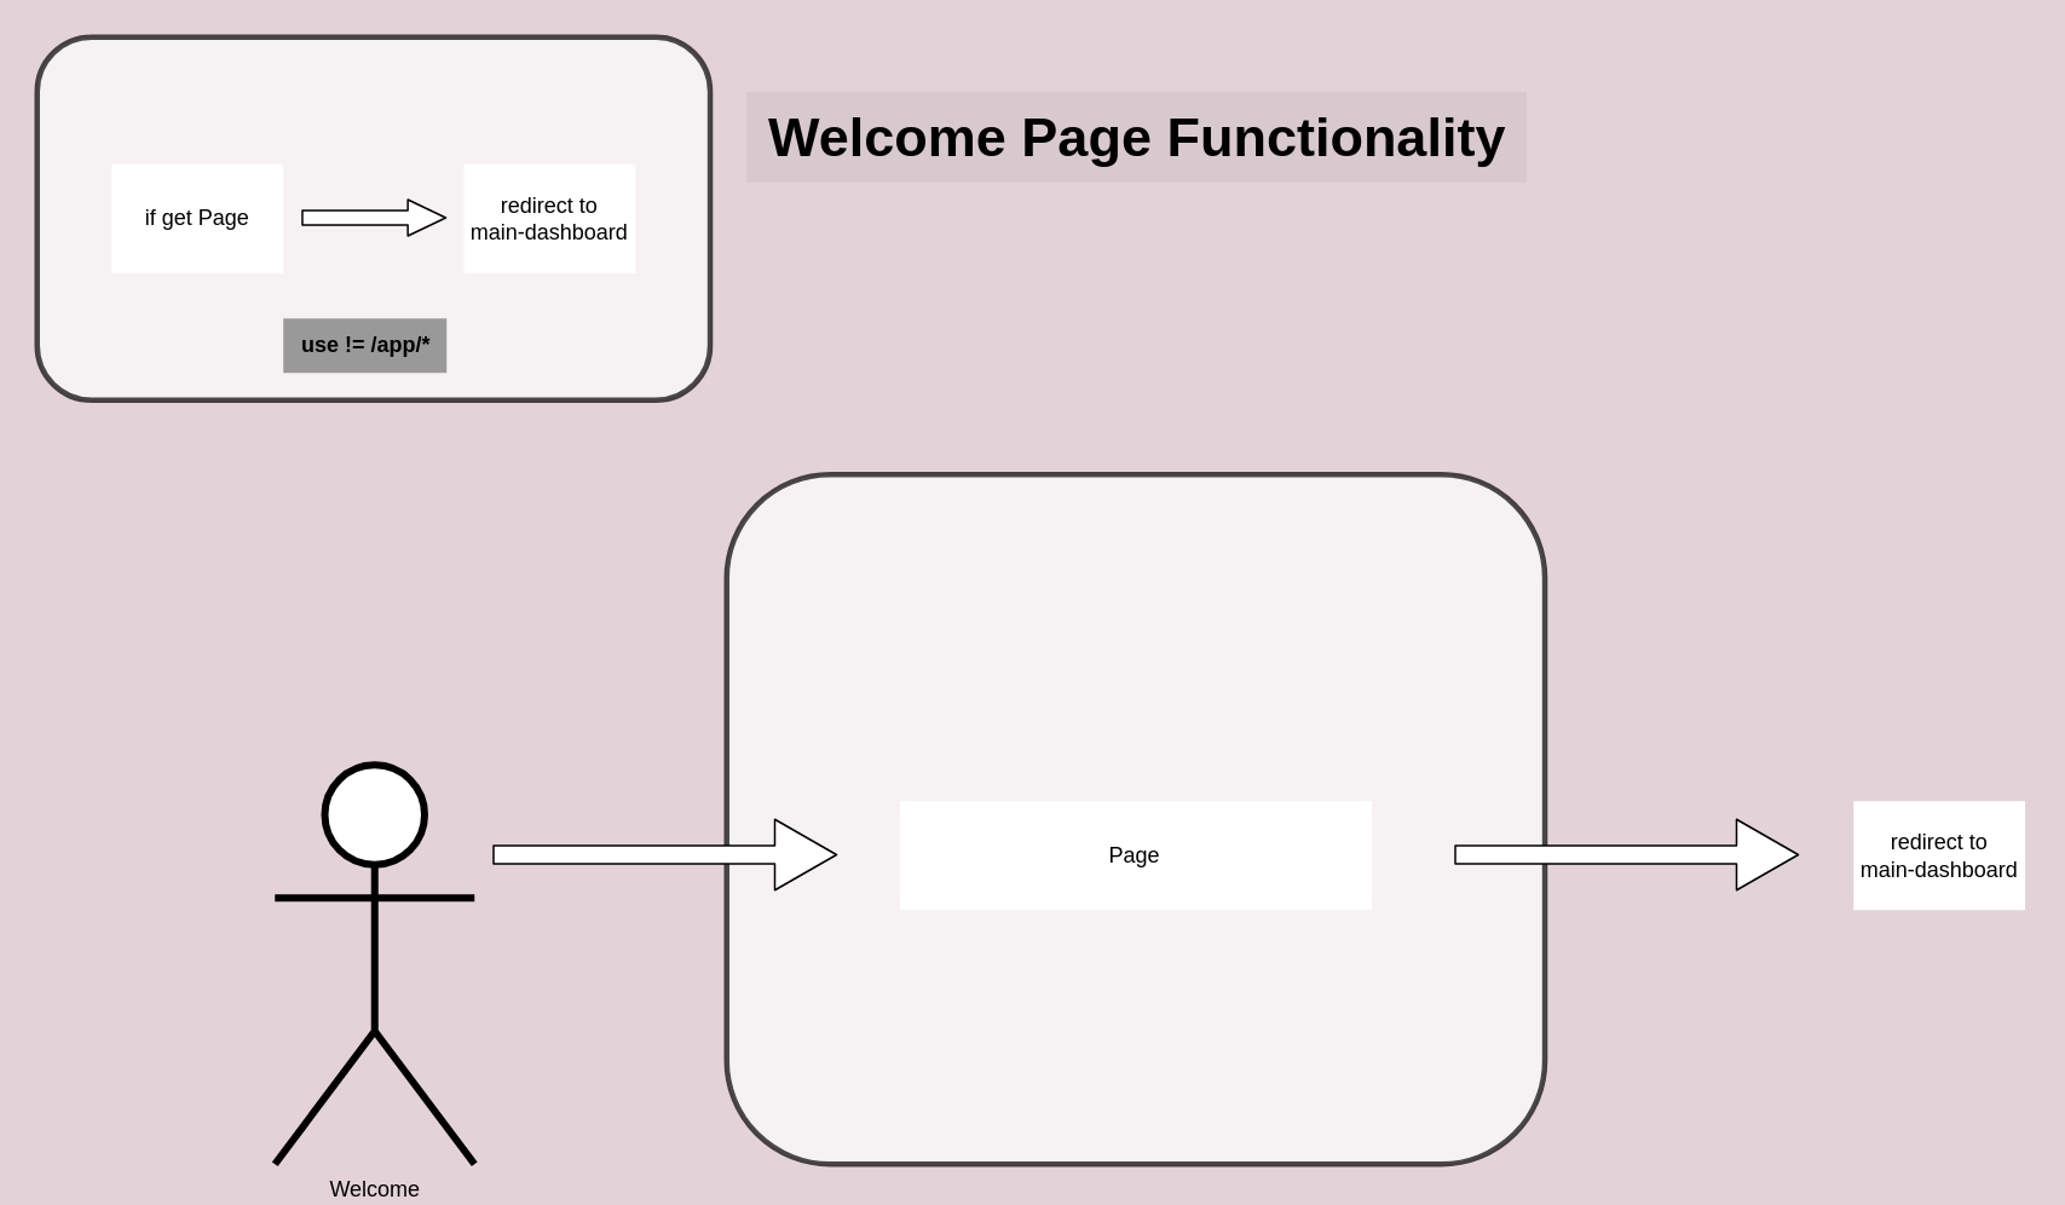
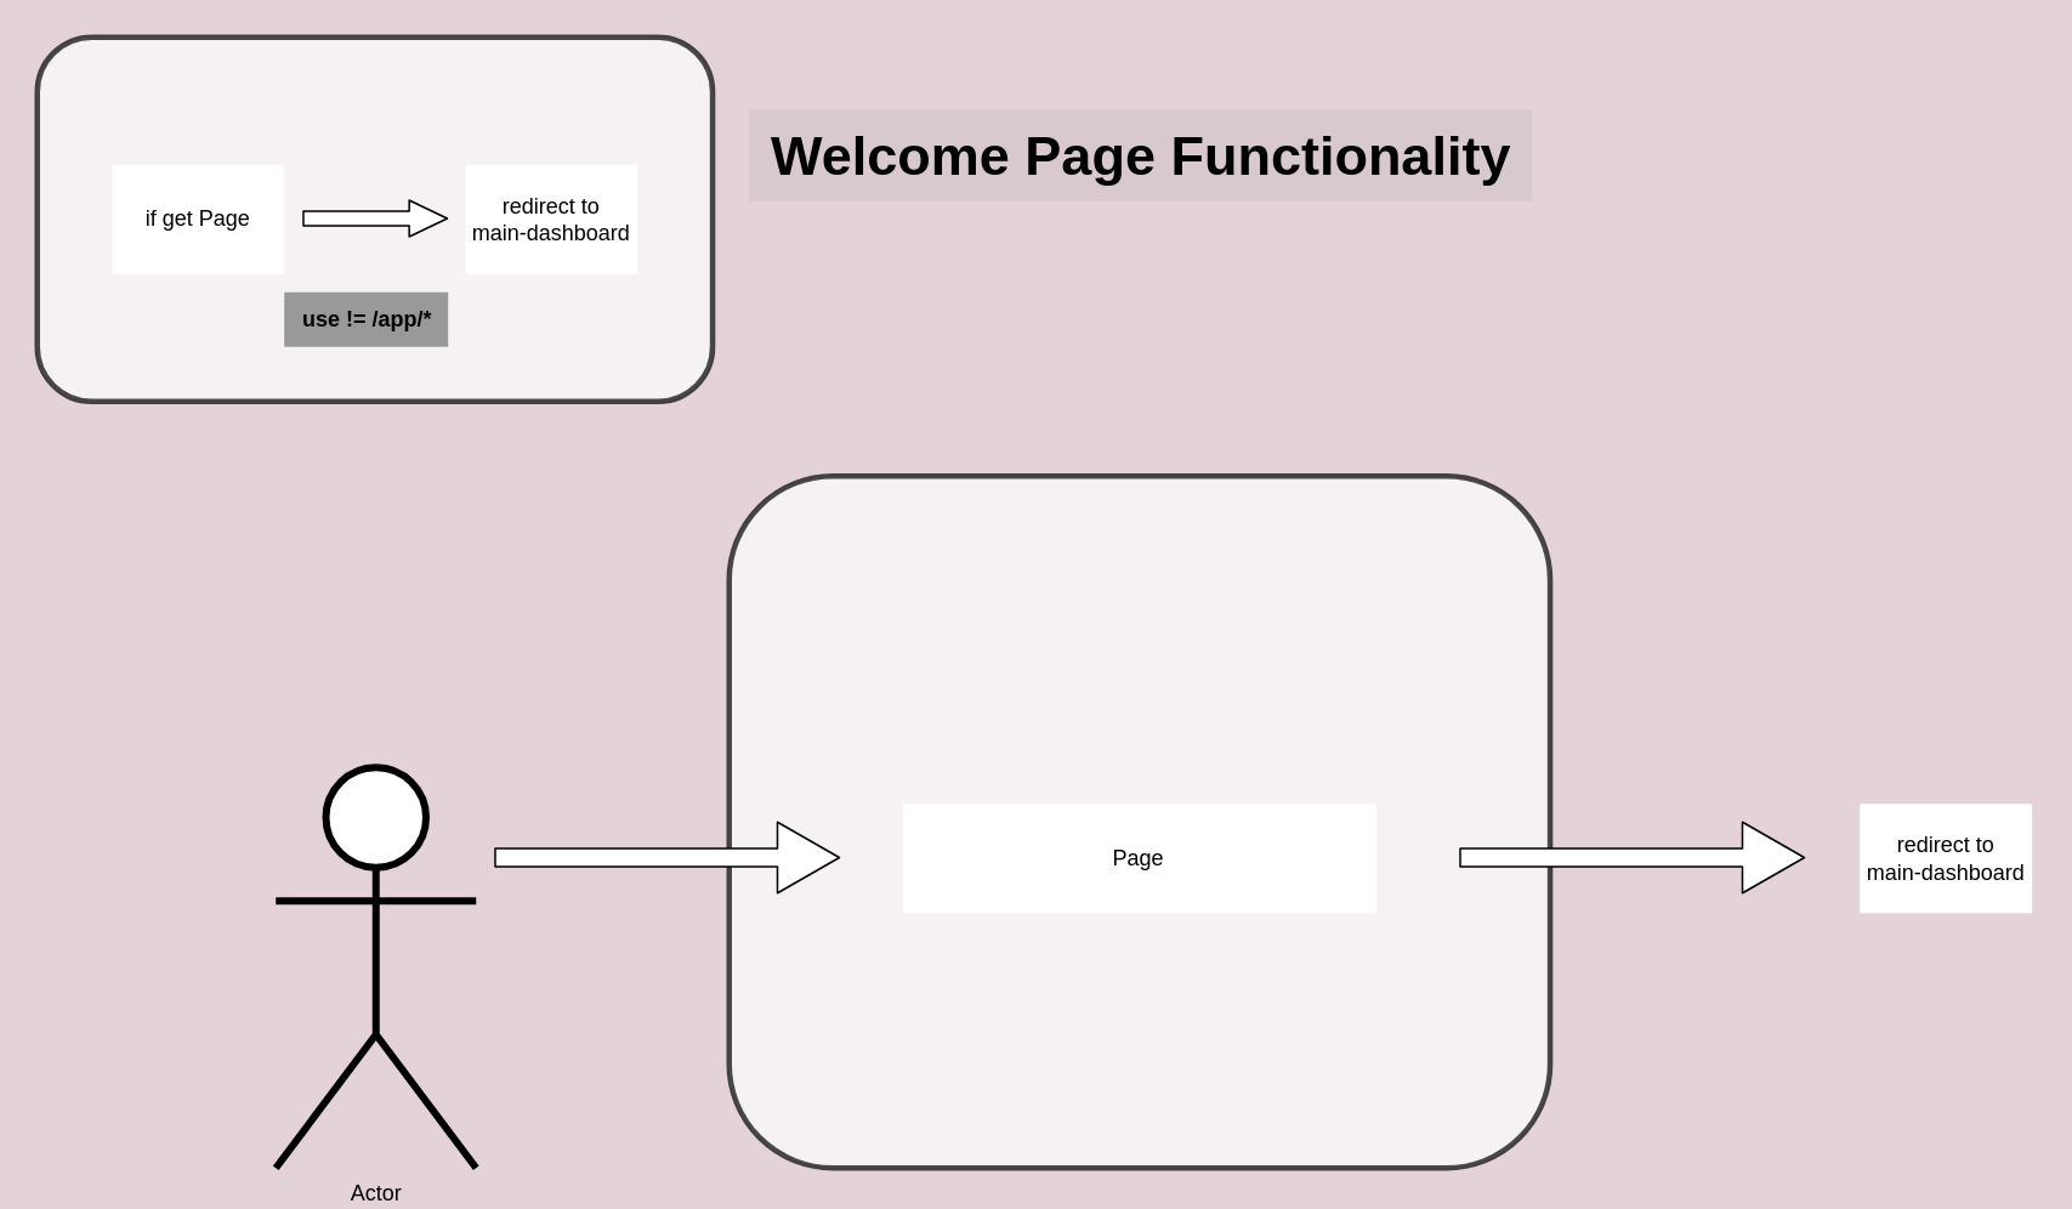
  <mxCell id="0" />
  <mxCell id="1" parent="0" />
  <mxCell id="2" value="" style="rounded=1;whiteSpace=wrap;html=1;shadow=0;strokeWidth=3;fontColor=#000000;opacity=70;" parent="1" vertex="1"><mxGeometry x="400" y="261" width="450.87" height="380" as="geometry" /></mxCell>
- <mxCell id="3" value="&lt;font style=&quot;font-size: 30px;&quot; color=&quot;#000000&quot;&gt;Welcome Page Functionality&lt;br&gt;&lt;/font&gt;" style="text;html=1;align=center;verticalAlign=middle;resizable=0;points=[];autosize=1;strokeColor=none;fillColor=#d8c9ce;shadow=0;strokeWidth=3;fontStyle=1" parent="1" vertex="1"><mxGeometry x="411" y="50" width="430" height="50" as="geometry" /></mxCell>
- <mxCell id="4" value="Welcome" style="shape=umlActor;verticalLabelPosition=bottom;verticalAlign=top;html=1;outlineConnect=0;strokeColor=#000000;strokeWidth=4;fontColor=#000000;" parent="1" vertex="1"><mxGeometry x="151" y="421" width="110" height="220" as="geometry" /></mxCell>
+ <mxCell id="3" value="&lt;font style=&quot;font-size: 30px;&quot; color=&quot;#000000&quot;&gt;Welcome Page Functionality&lt;br&gt;&lt;/font&gt;" style="text;html=1;align=center;verticalAlign=middle;resizable=0;points=[];autosize=1;strokeColor=none;fillColor=#d8c9ce;shadow=0;strokeWidth=3;fontStyle=1" parent="1" vertex="1"><mxGeometry x="411" y="60" width="430" height="50" as="geometry" /></mxCell>
+ <mxCell id="4" value="Actor" style="shape=umlActor;verticalLabelPosition=bottom;verticalAlign=top;html=1;outlineConnect=0;strokeColor=#000000;strokeWidth=4;fontColor=#000000;" parent="1" vertex="1"><mxGeometry x="151" y="421" width="110" height="220" as="geometry" /></mxCell>
  <mxCell id="5" value="Page" style="rounded=0;whiteSpace=wrap;html=1;strokeColor=none;strokeWidth=4;" parent="1" vertex="1"><mxGeometry x="495.43" y="441" width="260" height="60" as="geometry" /></mxCell>
  <mxCell id="6" value="redirect to &lt;br&gt;main-dashboard" style="rounded=0;whiteSpace=wrap;html=1;strokeColor=none;strokeWidth=4;" parent="1" vertex="1"><mxGeometry x="1021" y="441" width="94.56" height="60" as="geometry" /></mxCell>
  <mxCell id="7" value="" style="shape=flexArrow;endArrow=classic;html=1;fillColor=default;endWidth=28;endSize=11;" parent="1" edge="1"><mxGeometry width="50" height="50" relative="1" as="geometry"><mxPoint x="271" y="470.5" as="sourcePoint" /><mxPoint x="461" y="470.5" as="targetPoint" /></mxGeometry></mxCell>
  <mxCell id="8" value="" style="shape=flexArrow;endArrow=classic;html=1;fillColor=default;endWidth=28;endSize=11;" parent="1" edge="1"><mxGeometry width="50" height="50" relative="1" as="geometry"><mxPoint x="801" y="470.5" as="sourcePoint" /><mxPoint x="991" y="470.5" as="targetPoint" /></mxGeometry></mxCell>
  <mxCell id="9" value="" style="rounded=1;whiteSpace=wrap;html=1;shadow=0;strokeWidth=3;fontColor=#000000;opacity=70;" vertex="1" parent="1"><mxGeometry x="20" y="20" width="370.87" height="200" as="geometry" /></mxCell>
  <mxCell id="10" value="if get Page" style="rounded=0;whiteSpace=wrap;html=1;strokeColor=none;strokeWidth=4;" vertex="1" parent="1"><mxGeometry x="61.09" y="90" width="94.56" height="60" as="geometry" /></mxCell>
  <mxCell id="11" value="" style="shape=flexArrow;endArrow=classic;html=1;fillColor=default;endWidth=11;endSize=6.63;width=8;" edge="1" parent="1"><mxGeometry width="50" height="50" relative="1" as="geometry"><mxPoint x="165.65" y="119.5" as="sourcePoint" /><mxPoint x="245.65" y="119.5" as="targetPoint" /></mxGeometry></mxCell>
  <mxCell id="12" value="redirect to&lt;br&gt;main-dashboard" style="rounded=0;whiteSpace=wrap;html=1;strokeColor=none;strokeWidth=4;" vertex="1" parent="1"><mxGeometry x="255.21" y="90" width="94.56" height="60" as="geometry" /></mxCell>
- <mxCell id="13" value="&lt;b&gt;use != /app/*&lt;br&gt;&lt;/b&gt;" style="text;html=1;align=center;verticalAlign=middle;resizable=0;points=[];autosize=1;strokeColor=none;fillColor=#999999;fontColor=#000000;labelBackgroundColor=none;labelBorderColor=none;" vertex="1" parent="1"><mxGeometry x="155.65" y="175" width="90" height="30" as="geometry" /></mxCell>
+ <mxCell id="13" value="&lt;b&gt;use != /app/*&lt;br&gt;&lt;/b&gt;" style="text;html=1;align=center;verticalAlign=middle;resizable=0;points=[];autosize=1;strokeColor=none;fillColor=#999999;fontColor=#000000;labelBackgroundColor=none;labelBorderColor=none;" vertex="1" parent="1"><mxGeometry x="155.65" y="160" width="90" height="30" as="geometry" /></mxCell>
